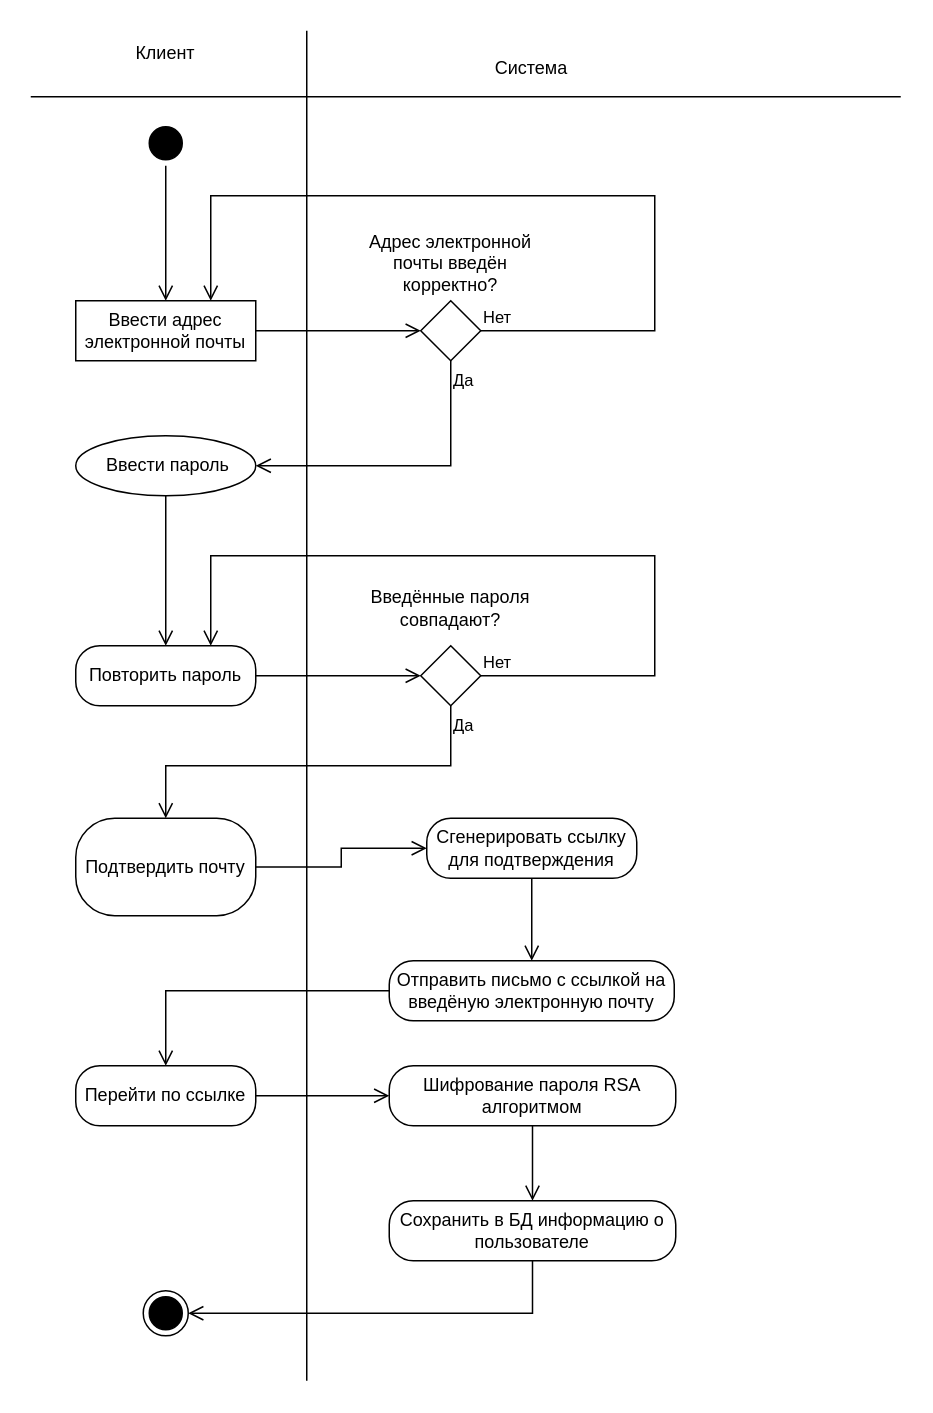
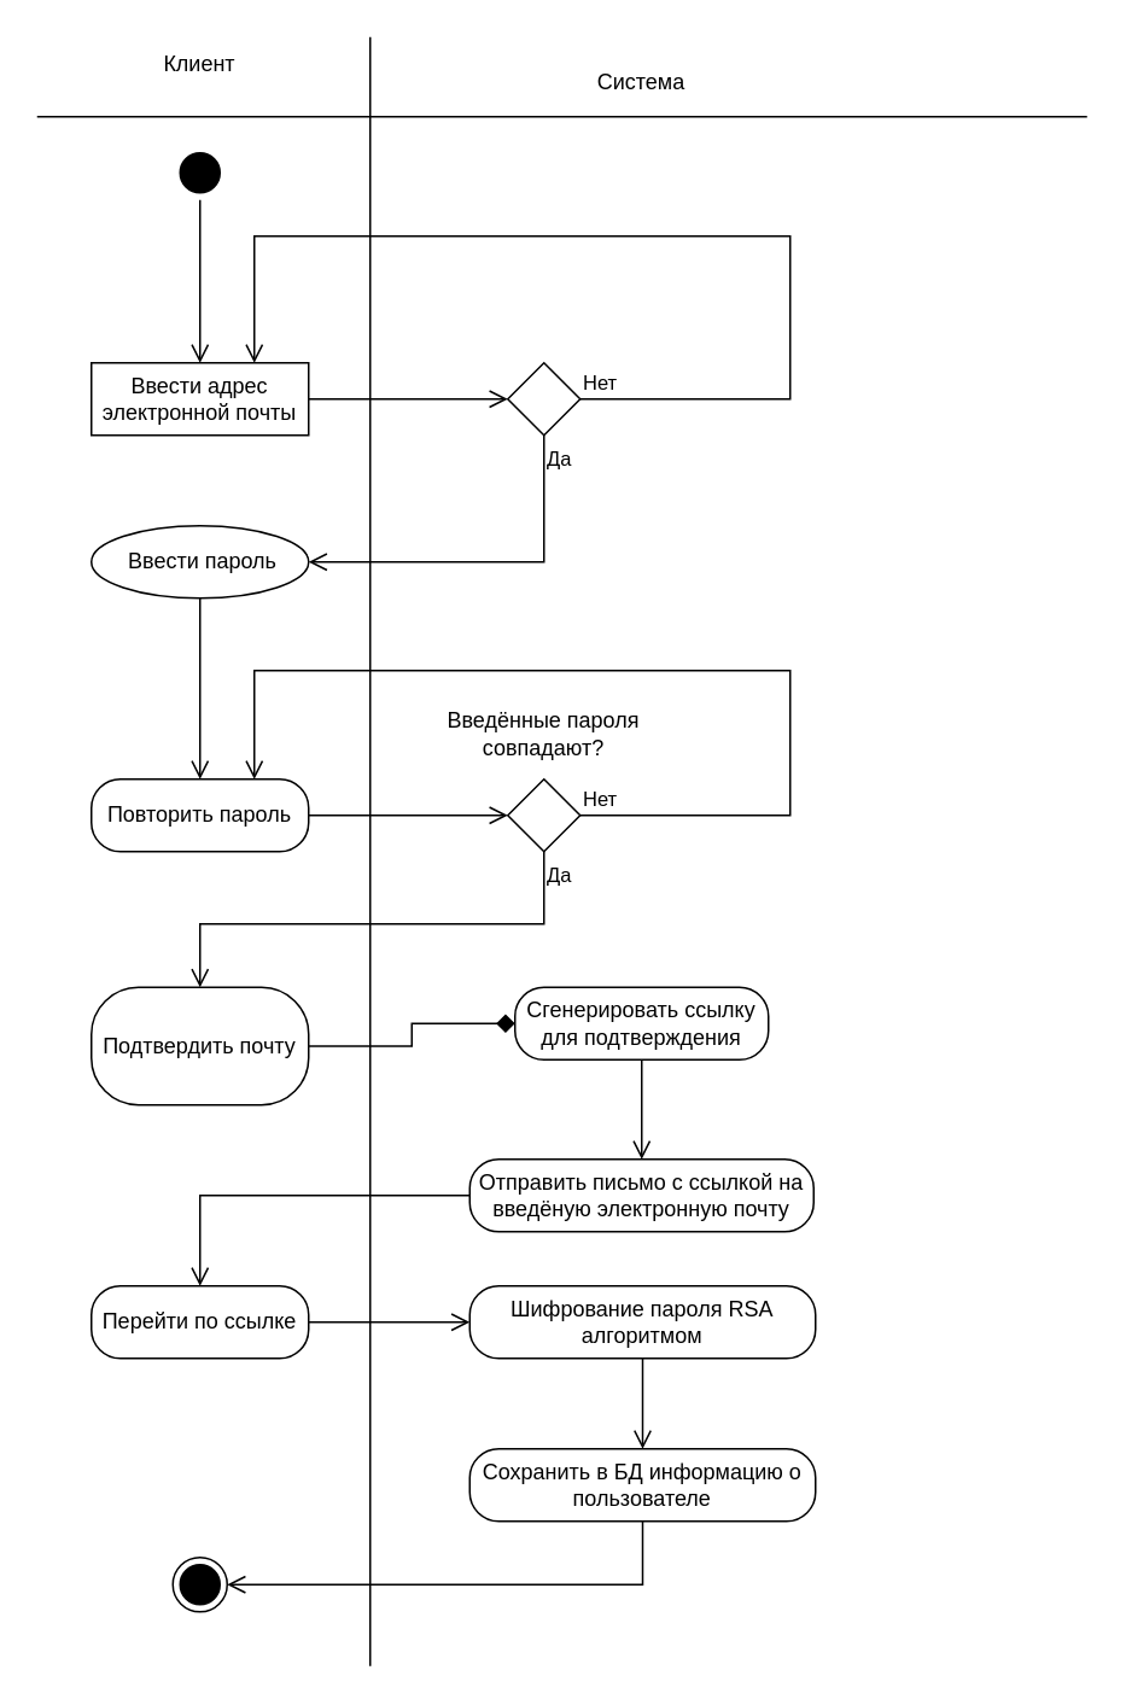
  <mxCell id="0" />
  <mxCell id="1" parent="0" />
  <mxCell id="2" value="" style="line;strokeWidth=1;fillColor=none;align=left;verticalAlign=middle;spacingTop=-1;spacingLeft=3;spacingRight=3;rotatable=0;labelPosition=right;points=[];portConstraint=eastwest;strokeColor=inherit;" vertex="1" parent="1"><mxGeometry x="20" y="60" width="580" height="8" as="geometry" /></mxCell>
  <mxCell id="3" value="" style="line;strokeWidth=1;fillColor=none;align=left;verticalAlign=middle;spacingTop=-1;spacingLeft=3;spacingRight=3;rotatable=0;labelPosition=right;points=[];portConstraint=eastwest;strokeColor=inherit;direction=south;" vertex="1" parent="1"><mxGeometry x="200" y="20" width="8" height="900" as="geometry" /></mxCell>
  <mxCell id="4" value="Клиент" style="text;html=1;align=center;verticalAlign=middle;whiteSpace=wrap;rounded=0;" vertex="1" parent="1"><mxGeometry x="80" y="20" width="60" height="30" as="geometry" /></mxCell>
  <mxCell id="5" value="Система" style="text;html=1;align=center;verticalAlign=middle;whiteSpace=wrap;rounded=0;" vertex="1" parent="1"><mxGeometry x="324" y="30" width="60" height="30" as="geometry" /></mxCell>
  <mxCell id="6" value="" style="ellipse;html=1;shape=startState;fillStyle=auto;gradientColor=none;fillColor=#000000;" vertex="1" parent="1"><mxGeometry x="95" y="80" width="30" height="30" as="geometry" /></mxCell>
  <mxCell id="7" value="" style="edgeStyle=orthogonalEdgeStyle;html=1;verticalAlign=bottom;endArrow=open;endSize=8;rounded=0;entryX=0.5;entryY=0;entryDx=0;entryDy=0;" edge="1" parent="1" source="6" target="8"><mxGeometry relative="1" as="geometry"><mxPoint x="110" y="150" as="targetPoint" /></mxGeometry></mxCell>
  <mxCell id="8" value="Ввести адрес электронной почты" style="whiteSpace=wrap;html=1;arcSize=40;rounded=0;" vertex="1" parent="1"><mxGeometry x="50" y="200" width="120" height="40" as="geometry" /></mxCell>
- <mxCell id="9" value="Адрес электронной почты введён корректно?" style="text;html=1;align=center;verticalAlign=middle;whiteSpace=wrap;rounded=0;" vertex="1" parent="1"><mxGeometry x="230" y="160" width="140" height="30" as="geometry" /></mxCell>
  <mxCell id="10" value="" style="rhombus;whiteSpace=wrap;html=1;" vertex="1" parent="1"><mxGeometry x="280" y="200" width="40" height="40" as="geometry" /></mxCell>
  <mxCell id="11" value="Нет" style="edgeStyle=orthogonalEdgeStyle;html=1;align=left;verticalAlign=bottom;endArrow=open;endSize=8;rounded=0;entryX=0.75;entryY=0;entryDx=0;entryDy=0;" edge="1" parent="1" source="10" target="8"><mxGeometry x="-1" relative="1" as="geometry"><mxPoint x="435" y="130" as="targetPoint" /><Array as="points"><mxPoint x="436" y="220" /><mxPoint x="436" y="130" /><mxPoint x="140" y="130" /></Array></mxGeometry></mxCell>
  <mxCell id="12" value="Да" style="edgeStyle=orthogonalEdgeStyle;html=1;align=left;verticalAlign=top;endArrow=open;endSize=8;rounded=0;entryX=1;entryY=0.5;entryDx=0;entryDy=0;" edge="1" parent="1" source="10" target="15"><mxGeometry x="-1" relative="1" as="geometry"><mxPoint x="300" y="340" as="targetPoint" /><Array as="points"><mxPoint x="300" y="310" /></Array></mxGeometry></mxCell>
  <mxCell id="13" value="" style="ellipse;html=1;shape=endState;fillColor=#000000;" vertex="1" parent="1"><mxGeometry x="95" y="860" width="30" height="30" as="geometry" /></mxCell>
  <mxCell id="14" value="" style="edgeStyle=orthogonalEdgeStyle;html=1;verticalAlign=bottom;endArrow=open;endSize=8;rounded=0;entryX=1;entryY=0.5;entryDx=0;entryDy=0;exitX=0.5;exitY=1;exitDx=0;exitDy=0;" edge="1" parent="1" source="33" target="13"><mxGeometry relative="1" as="geometry"><mxPoint x="136" y="835.5" as="targetPoint" /><mxPoint x="350" y="835" as="sourcePoint" /></mxGeometry></mxCell>
  <mxCell id="15" value="&amp;nbsp;Ввести пароль" style="ellipse;whiteSpace=wrap;html=1;arcSize=40;" vertex="1" parent="1"><mxGeometry x="50" y="290" width="120" height="40" as="geometry" /></mxCell>
  <mxCell id="16" value="" style="edgeStyle=orthogonalEdgeStyle;html=1;verticalAlign=bottom;endArrow=open;endSize=8;rounded=0;exitX=1;exitY=0.5;exitDx=0;exitDy=0;entryX=0;entryY=0.5;entryDx=0;entryDy=0;" edge="1" parent="1" source="8" target="10"><mxGeometry relative="1" as="geometry"><mxPoint x="240" y="190" as="targetPoint" /><mxPoint x="324" y="170" as="sourcePoint" /></mxGeometry></mxCell>
  <mxCell id="17" value="" style="edgeStyle=orthogonalEdgeStyle;html=1;verticalAlign=bottom;endArrow=open;endSize=8;rounded=0;exitX=0.5;exitY=1;exitDx=0;exitDy=0;entryX=0.5;entryY=0;entryDx=0;entryDy=0;" edge="1" parent="1" source="15" target="18"><mxGeometry relative="1" as="geometry"><mxPoint x="110" y="400" as="targetPoint" /><mxPoint x="109.5" y="350" as="sourcePoint" /></mxGeometry></mxCell>
  <mxCell id="18" value="Повторить пароль" style="rounded=1;whiteSpace=wrap;html=1;arcSize=40;" vertex="1" parent="1"><mxGeometry x="50" y="430" width="120" height="40" as="geometry" /></mxCell>
  <mxCell id="19" value="Введённые пароля совпадают?" style="text;html=1;align=center;verticalAlign=middle;whiteSpace=wrap;rounded=0;" vertex="1" parent="1"><mxGeometry x="230" y="390" width="140" height="30" as="geometry" /></mxCell>
  <mxCell id="20" value="" style="rhombus;whiteSpace=wrap;html=1;" vertex="1" parent="1"><mxGeometry x="280" y="430" width="40" height="40" as="geometry" /></mxCell>
  <mxCell id="21" value="Нет" style="edgeStyle=orthogonalEdgeStyle;html=1;align=left;verticalAlign=bottom;endArrow=open;endSize=8;rounded=0;entryX=0.75;entryY=0;entryDx=0;entryDy=0;" edge="1" parent="1" source="20" target="18"><mxGeometry x="-1" relative="1" as="geometry"><mxPoint x="220" y="400" as="targetPoint" /><Array as="points"><mxPoint x="436" y="450" /><mxPoint x="436" y="370" /><mxPoint x="140" y="370" /></Array></mxGeometry></mxCell>
  <mxCell id="22" value="" style="edgeStyle=orthogonalEdgeStyle;html=1;verticalAlign=bottom;endArrow=open;endSize=8;rounded=0;entryX=0;entryY=0.5;entryDx=0;entryDy=0;exitX=1;exitY=0.5;exitDx=0;exitDy=0;" edge="1" parent="1" source="18" target="20"><mxGeometry relative="1" as="geometry"><mxPoint x="240" y="420" as="targetPoint" /><mxPoint x="230" y="480" as="sourcePoint" /></mxGeometry></mxCell>
  <mxCell id="23" value="Да" style="edgeStyle=orthogonalEdgeStyle;html=1;align=left;verticalAlign=top;endArrow=open;endSize=8;rounded=0;exitX=0.5;exitY=1;exitDx=0;exitDy=0;entryX=0.5;entryY=0;entryDx=0;entryDy=0;" edge="1" parent="1" source="20" target="24"><mxGeometry x="-1" relative="1" as="geometry"><mxPoint x="260" y="560" as="targetPoint" /><Array as="points"><mxPoint x="300" y="510" /><mxPoint x="110" y="510" /></Array><mxPoint x="360" y="520" as="sourcePoint" /></mxGeometry></mxCell>
  <mxCell id="24" value="Подтвердить почту" style="rounded=1;whiteSpace=wrap;html=1;arcSize=40;" vertex="1" parent="1"><mxGeometry x="50" y="545" width="120" height="65" as="geometry" /></mxCell>
- <mxCell id="25" value="" style="edgeStyle=orthogonalEdgeStyle;html=1;verticalAlign=bottom;endArrow=open;endSize=8;rounded=0;exitX=1;exitY=0.5;exitDx=0;exitDy=0;entryX=0;entryY=0.5;entryDx=0;entryDy=0;" edge="1" parent="1" source="24" target="26"><mxGeometry relative="1" as="geometry"><mxPoint x="260" y="590" as="targetPoint" /><mxPoint x="450" y="590" as="sourcePoint" /></mxGeometry></mxCell>
+ <mxCell id="25" value="" style="edgeStyle=orthogonalEdgeStyle;html=1;verticalAlign=bottom;endArrow=diamond;endSize=8;rounded=0;exitX=1;exitY=0.5;exitDx=0;exitDy=0;entryX=0;entryY=0.5;entryDx=0;entryDy=0;" edge="1" parent="1" source="24" target="26"><mxGeometry relative="1" as="geometry"><mxPoint x="260" y="590" as="targetPoint" /><mxPoint x="450" y="590" as="sourcePoint" /></mxGeometry></mxCell>
  <mxCell id="26" value="Сгенерировать ссылку для подтверждения" style="rounded=1;whiteSpace=wrap;html=1;arcSize=40;" vertex="1" parent="1"><mxGeometry x="284" y="545" width="140" height="40" as="geometry" /></mxCell>
  <mxCell id="27" value="" style="edgeStyle=orthogonalEdgeStyle;html=1;verticalAlign=bottom;endArrow=open;endSize=8;rounded=0;exitX=0.5;exitY=1;exitDx=0;exitDy=0;entryX=0.5;entryY=0;entryDx=0;entryDy=0;" edge="1" parent="1" source="26" target="28"><mxGeometry relative="1" as="geometry"><mxPoint x="300" y="710" as="targetPoint" /><mxPoint x="299.5" y="610" as="sourcePoint" /></mxGeometry></mxCell>
  <mxCell id="28" value="Отправить письмо с ссылкой на введёную электронную почту" style="rounded=1;whiteSpace=wrap;html=1;arcSize=40;" vertex="1" parent="1"><mxGeometry x="259" y="640" width="190" height="40" as="geometry" /></mxCell>
  <mxCell id="29" value="" style="edgeStyle=orthogonalEdgeStyle;html=1;verticalAlign=bottom;endArrow=open;endSize=8;rounded=0;exitX=0;exitY=0.5;exitDx=0;exitDy=0;entryX=0.5;entryY=0;entryDx=0;entryDy=0;" edge="1" parent="1" source="28" target="30"><mxGeometry relative="1" as="geometry"><mxPoint x="259" y="720" as="targetPoint" /><mxPoint x="180" y="630" as="sourcePoint" /><Array as="points"><mxPoint x="110" y="660" /></Array></mxGeometry></mxCell>
  <mxCell id="30" value="Перейти по ссылке" style="rounded=1;whiteSpace=wrap;html=1;arcSize=40;" vertex="1" parent="1"><mxGeometry x="50" y="710" width="120" height="40" as="geometry" /></mxCell>
  <mxCell id="31" value="" style="edgeStyle=orthogonalEdgeStyle;html=1;verticalAlign=bottom;endArrow=open;endSize=8;rounded=0;exitX=1;exitY=0.5;exitDx=0;exitDy=0;entryX=0;entryY=0.5;entryDx=0;entryDy=0;" edge="1" parent="1" source="30" target="32"><mxGeometry relative="1" as="geometry"><mxPoint x="260" y="730" as="targetPoint" /><mxPoint x="200" y="729.5" as="sourcePoint" /></mxGeometry></mxCell>
  <mxCell id="32" value="Шифрование пароля RSA алгоритмом" style="rounded=1;whiteSpace=wrap;html=1;arcSize=40;" vertex="1" parent="1"><mxGeometry x="259" y="710" width="191" height="40" as="geometry" /></mxCell>
  <mxCell id="33" value="Сохранить в БД информацию о пользователе" style="rounded=1;whiteSpace=wrap;html=1;arcSize=40;" vertex="1" parent="1"><mxGeometry x="259" y="800" width="191" height="40" as="geometry" /></mxCell>
  <mxCell id="34" value="" style="edgeStyle=orthogonalEdgeStyle;html=1;verticalAlign=bottom;endArrow=open;endSize=8;rounded=0;exitX=0.5;exitY=1;exitDx=0;exitDy=0;entryX=0.5;entryY=0;entryDx=0;entryDy=0;" edge="1" parent="1" source="32" target="33"><mxGeometry relative="1" as="geometry"><mxPoint x="354" y="835" as="targetPoint" /><mxPoint x="354" y="780" as="sourcePoint" /></mxGeometry></mxCell>
